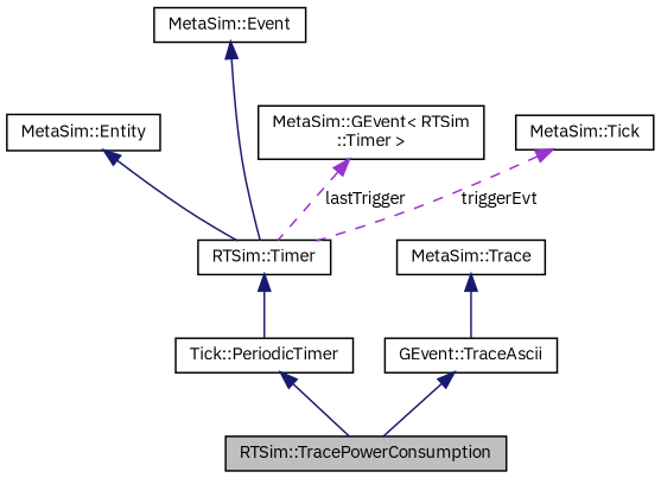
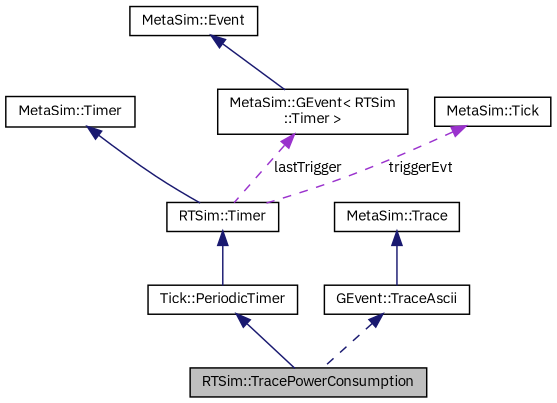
  digraph {
    fontname="IBM Plex Sans"
    node [color=black fillcolor=white fontname="IBM Plex Sans" fontsize=10 shape=record style=filled]
    edge [color=midnightblue dir=back fontname="IBM Plex Sans" fontsize=10 labelfontname=Helvetica labelfontsize=10 style=solid]
    n1 [fillcolor=grey75 fontcolor=black height=0.2 label="RTSim::TracePowerConsumption" width=0.4]
    n2 [height=0.2 label="Tick::PeriodicTimer" width=0.4]
    n3 [height=0.2 label="RTSim::Timer" width=0.4]
-   n4 [height=0.2 label="MetaSim::Entity" width=0.4]
+   n4 [height=0.2 label="MetaSim::Timer" width=0.4]
    n5 [height=0.2 label="MetaSim::GEvent\< RTSim\l::Timer \>" width=0.4]
    n6 [height=0.2 label="MetaSim::Event" width=0.4]
    n7 [height=0.2 label="MetaSim::Tick" width=0.4]
    n8 [height=0.2 label="GEvent::TraceAscii" width=0.4]
    n9 [height=0.2 label="MetaSim::Trace" width=0.4]
    n2 -> n1
    n3 -> n2
    n4 -> n3
    n5 -> n3 [color=darkorchid3 label=" lastTrigger" style=dashed]
-   n6 -> n3
+   n6 -> n5
    n7 -> n3 [color=darkorchid3 label=" triggerEvt" style=dashed]
-   n8 -> n1
+   n8 -> n1 [style=dashed]
    n9 -> n8
  }
